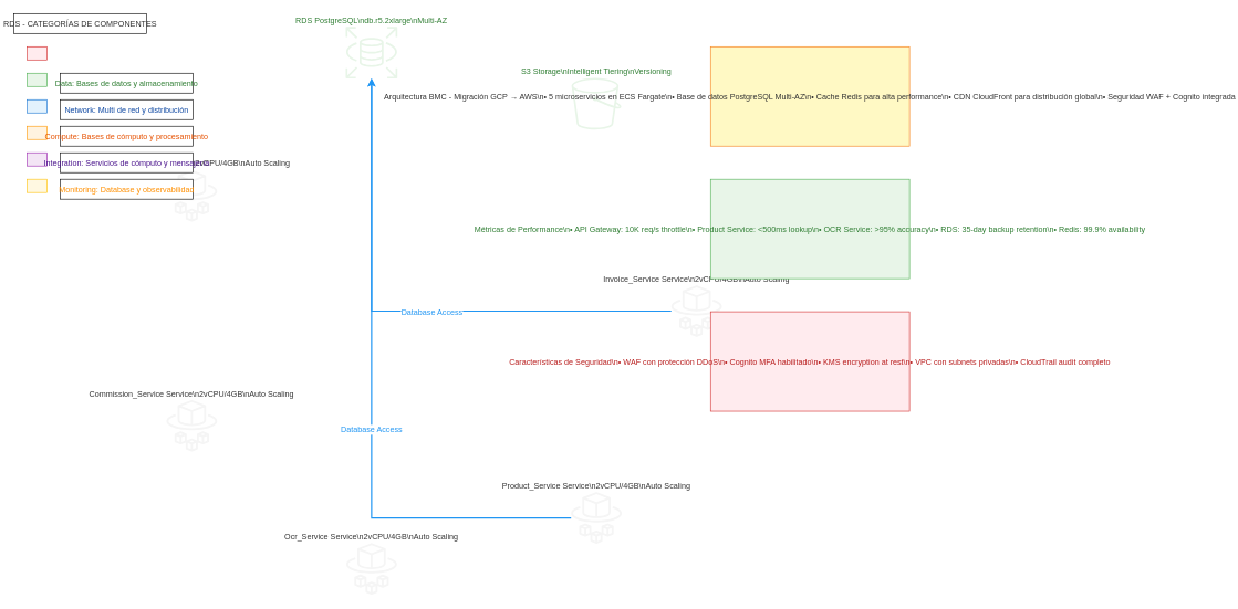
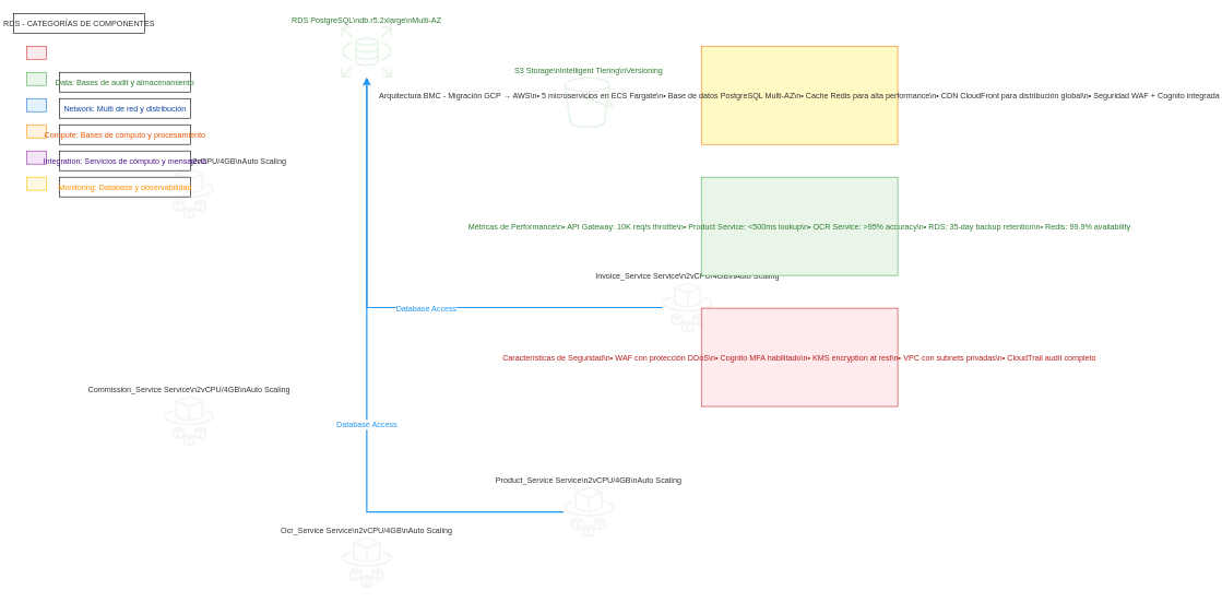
  <mxCell id="0" />
  <mxCell id="1" parent="0" />
  <mxCell id="2" value="Invoice_Service Service\n2vCPU/4GB\nAuto Scaling" style="shape=mxgraph.aws4.fargate;fillColor=#F5F5F5;strokeColor=#666666;fontColor=#333333;fontSize=12;labelPosition=bottom;verticalLabelPosition=top;align=center;verticalAlign=bottom;" vertex="1" parent="1"><mxGeometry x="1010" y="430" width="78" height="78" as="geometry" /></mxCell>
  <mxCell id="3" value="Product_Service Service\n2vCPU/4GB\nAuto Scaling" style="shape=mxgraph.aws4.fargate;fillColor=#F5F5F5;strokeColor=#666666;fontColor=#333333;fontSize=12;labelPosition=bottom;verticalLabelPosition=top;align=center;verticalAlign=bottom;" vertex="1" parent="1"><mxGeometry x="859" y="742" width="78" height="78" as="geometry" /></mxCell>
  <mxCell id="4" value="Ocr_Service Service\n2vCPU/4GB\nAuto Scaling" style="shape=mxgraph.aws4.fargate;fillColor=#F5F5F5;strokeColor=#666666;fontColor=#333333;fontSize=12;labelPosition=bottom;verticalLabelPosition=top;align=center;verticalAlign=bottom;" vertex="1" parent="1"><mxGeometry x="520" y="819" width="78" height="78" as="geometry" /></mxCell>
  <mxCell id="5" value="Commission_Service Service\n2vCPU/4GB\nAuto Scaling" style="shape=mxgraph.aws4.fargate;fillColor=#F5F5F5;strokeColor=#666666;fontColor=#333333;fontSize=12;labelPosition=bottom;verticalLabelPosition=top;align=center;verticalAlign=bottom;" vertex="1" parent="1"><mxGeometry x="249" y="603" width="78" height="78" as="geometry" /></mxCell>
  <mxCell id="6" value="Certificate_Service Service\n2vCPU/4GB\nAuto Scaling" style="shape=mxgraph.aws4.fargate;fillColor=#F5F5F5;strokeColor=#666666;fontColor=#333333;fontSize=12;labelPosition=bottom;verticalLabelPosition=top;align=center;verticalAlign=bottom;" vertex="1" parent="1"><mxGeometry x="249" y="256" width="78" height="78" as="geometry" /></mxCell>
  <mxCell id="7" value="RDS PostgreSQL\ndb.r5.2xlarge\nMulti-AZ" style="shape=mxgraph.aws4.rds;fillColor=#E8F5E8;strokeColor=#4CAF50;fontColor=#2E7D32;fontSize=12;labelPosition=bottom;verticalLabelPosition=top;align=center;verticalAlign=bottom;" vertex="1" parent="1"><mxGeometry x="520" y="40" width="78" height="78" as="geometry" /></mxCell>
  <mxCell id="8" value="S3 Storage\nIntelligent Tiering\nVersioning" style="shape=mxgraph.aws4.s3;fillColor=#E8F5E8;strokeColor=#4CAF50;fontColor=#2E7D32;fontSize=12;labelPosition=bottom;verticalLabelPosition=top;align=center;verticalAlign=bottom;" vertex="1" parent="1"><mxGeometry x="859" y="117" width="78" height="78" as="geometry" /></mxCell>
  <mxCell id="9" value="RDS - CATEGORÍAS DE COMPONENTES" style="fillColor=#FFFFFF;strokeColor=#000000;fontColor=#333333;fontSize=12;" vertex="1" parent="1"><mxGeometry x="20" y="20" width="200" height="30" as="geometry" /></mxCell>
  <mxCell id="10" value="" style="fillColor=#FFEBEE;strokeColor=#D32F2F;fontColor=#000000;fontSize=12;" vertex="1" parent="1"><mxGeometry x="40" y="70" width="30" height="20" as="geometry" /></mxCell>
  <mxCell id="11" value="" style="fillColor=#E8F5E8;strokeColor=#4CAF50;fontColor=#000000;fontSize=12;" vertex="1" parent="1"><mxGeometry x="40" y="110" width="30" height="20" as="geometry" /></mxCell>
- <mxCell id="12" value="Data: Bases de datos y almacenamiento" style="fillColor=#FFFFFF;strokeColor=#000000;fontColor=#2E7D32;fontSize=12;" vertex="1" parent="1"><mxGeometry x="90" y="110" width="200" height="30" as="geometry" /></mxCell>
+ <mxCell id="12" value="Data: Bases de audit y almacenamiento" style="fillColor=#FFFFFF;strokeColor=#000000;fontColor=#2E7D32;fontSize=12;" vertex="1" parent="1"><mxGeometry x="90" y="110" width="200" height="30" as="geometry" /></mxCell>
  <mxCell id="13" value="" style="fillColor=#E3F2FD;strokeColor=#1976D2;fontColor=#000000;fontSize=12;" vertex="1" parent="1"><mxGeometry x="40" y="150" width="30" height="20" as="geometry" /></mxCell>
  <mxCell id="14" value="Network: Multi de red y distribución" style="fillColor=#FFFFFF;strokeColor=#000000;fontColor=#0D47A1;fontSize=12;" vertex="1" parent="1"><mxGeometry x="90" y="150" width="200" height="30" as="geometry" /></mxCell>
  <mxCell id="15" value="" style="fillColor=#FFF3E0;strokeColor=#FF9800;fontColor=#000000;fontSize=12;" vertex="1" parent="1"><mxGeometry x="40" y="190" width="30" height="20" as="geometry" /></mxCell>
  <mxCell id="16" value="Compute: Bases de cómputo y procesamiento" style="fillColor=#FFFFFF;strokeColor=#000000;fontColor=#E65100;fontSize=12;" vertex="1" parent="1"><mxGeometry x="90" y="190" width="200" height="30" as="geometry" /></mxCell>
  <mxCell id="17" value="" style="fillColor=#F3E5F5;strokeColor=#9C27B0;fontColor=#000000;fontSize=12;" vertex="1" parent="1"><mxGeometry x="40" y="230" width="30" height="20" as="geometry" /></mxCell>
  <mxCell id="18" value="Integration: Servicios de cómputo y mensajería" style="fillColor=#FFFFFF;strokeColor=#000000;fontColor=#4A148C;fontSize=12;" vertex="1" parent="1"><mxGeometry x="90" y="230" width="200" height="30" as="geometry" /></mxCell>
  <mxCell id="19" value="" style="fillColor=#FFF8E1;strokeColor=#FFC107;fontColor=#000000;fontSize=12;" vertex="1" parent="1"><mxGeometry x="40" y="270" width="30" height="20" as="geometry" /></mxCell>
  <mxCell id="20" value="Monitoring: Database y observabilidad" style="fillColor=#FFFFFF;strokeColor=#000000;fontColor=#FF8F00;fontSize=12;" vertex="1" parent="1"><mxGeometry x="90" y="270" width="200" height="30" as="geometry" /></mxCell>
  <mxCell id="21" value="Arquitectura BMC - Migración GCP → AWS\n• 5 microservicios en ECS Fargate\n• Base de datos PostgreSQL Multi-AZ\n• Cache Redis para alta performance\n• CDN CloudFront para distribución global\n• Seguridad WAF + Cognito integrada" style="fillColor=#FFF9C4;strokeColor=#F57F17;fontColor=#333333;fontSize=12;" vertex="1" parent="1"><mxGeometry x="1070" y="70" width="300" height="150" as="geometry" /></mxCell>
  <mxCell id="22" value="Métricas de Performance\n• API Gateway: 10K req/s throttle\n• Product Service: &lt;500ms lookup\n• OCR Service: &gt;95% accuracy\n• RDS: 35-day backup retention\n• Redis: 99.9% availability" style="fillColor=#E8F5E8;strokeColor=#4CAF50;fontColor=#2E7D32;fontSize=12;" vertex="1" parent="1"><mxGeometry x="1070" y="270" width="300" height="150" as="geometry" /></mxCell>
  <mxCell id="23" value="Características de Seguridad\n• WAF con protección DDoS\n• Cognito MFA habilitado\n• KMS encryption at rest\n• VPC con subnets privadas\n• CloudTrail audit completo" style="fillColor=#FFEBEE;strokeColor=#D32F2F;fontColor=#B71C1C;fontSize=12;" vertex="1" parent="1"><mxGeometry x="1070" y="470" width="300" height="150" as="geometry" /></mxCell>
  <mxCell id="24" style="edgeStyle=orthogonalEdgeStyle;rounded=0;orthogonalLoop=1;jettySize=auto;html=1;strokeColor=#2196F3;strokeWidth=2;fontColor=#2196F3;" edge="1" parent="1" source="2" target="7"><mxGeometry relative="1" as="geometry"><Array as="points" /></mxGeometry></mxCell>
  <mxCell id="25" value="Database Access" style="edgeLabel;html=1;align=center;verticalAlign=middle;resizable=0;points=[];fontSize=12;fontColor=#2196F3;" vertex="1" connectable="0" parent="24"><mxGeometry x="-0.1" y="1" relative="1" as="geometry"><mxPoint as="offset" /></mxGeometry></mxCell>
  <mxCell id="26" style="edgeStyle=orthogonalEdgeStyle;rounded=0;orthogonalLoop=1;jettySize=auto;html=1;strokeColor=#2196F3;strokeWidth=2;fontColor=#2196F3;" edge="1" parent="1" source="3" target="7"><mxGeometry relative="1" as="geometry"><Array as="points" /></mxGeometry></mxCell>
  <mxCell id="27" value="Database Access" style="edgeLabel;html=1;align=center;verticalAlign=middle;resizable=0;points=[];fontSize=12;fontColor=#2196F3;" vertex="1" connectable="0" parent="26"><mxGeometry x="-0.1" y="1" relative="1" as="geometry"><mxPoint as="offset" /></mxGeometry></mxCell>
